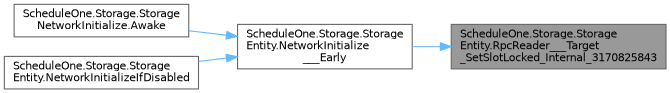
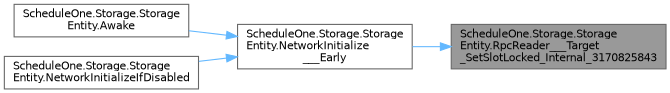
  digraph {
    rankdir=RL
    node [color=grey40 fillcolor=white fontname=Helvetica fontsize=10 shape=box style=filled]
    edge [color=steelblue1 dir=back fontname=Helvetica fontsize=10 labelfontname=Helvetica labelfontsize=10 style=solid]
    n1 [color=gray40 fillcolor=grey60 fontcolor=black height=0.2 label="ScheduleOne.Storage.Storage\lEntity.RpcReader___Target\l_SetSlotLocked_Internal_3170825843" width=0.4]
    n2 [height=0.2 label="ScheduleOne.Storage.Storage\lEntity.NetworkInitialize\l___Early" width=0.4]
-   n3 [height=0.2 label="ScheduleOne.Storage.Storage\lNetworkInitialize.Awake" width=0.4]
+   n3 [height=0.2 label="ScheduleOne.Storage.Storage\lEntity.Awake" width=0.4]
    n4 [height=0.2 label="ScheduleOne.Storage.Storage\lEntity.NetworkInitializeIfDisabled" width=0.4]
    n1 -> n2
    n2 -> n3
    n2 -> n4
  }
